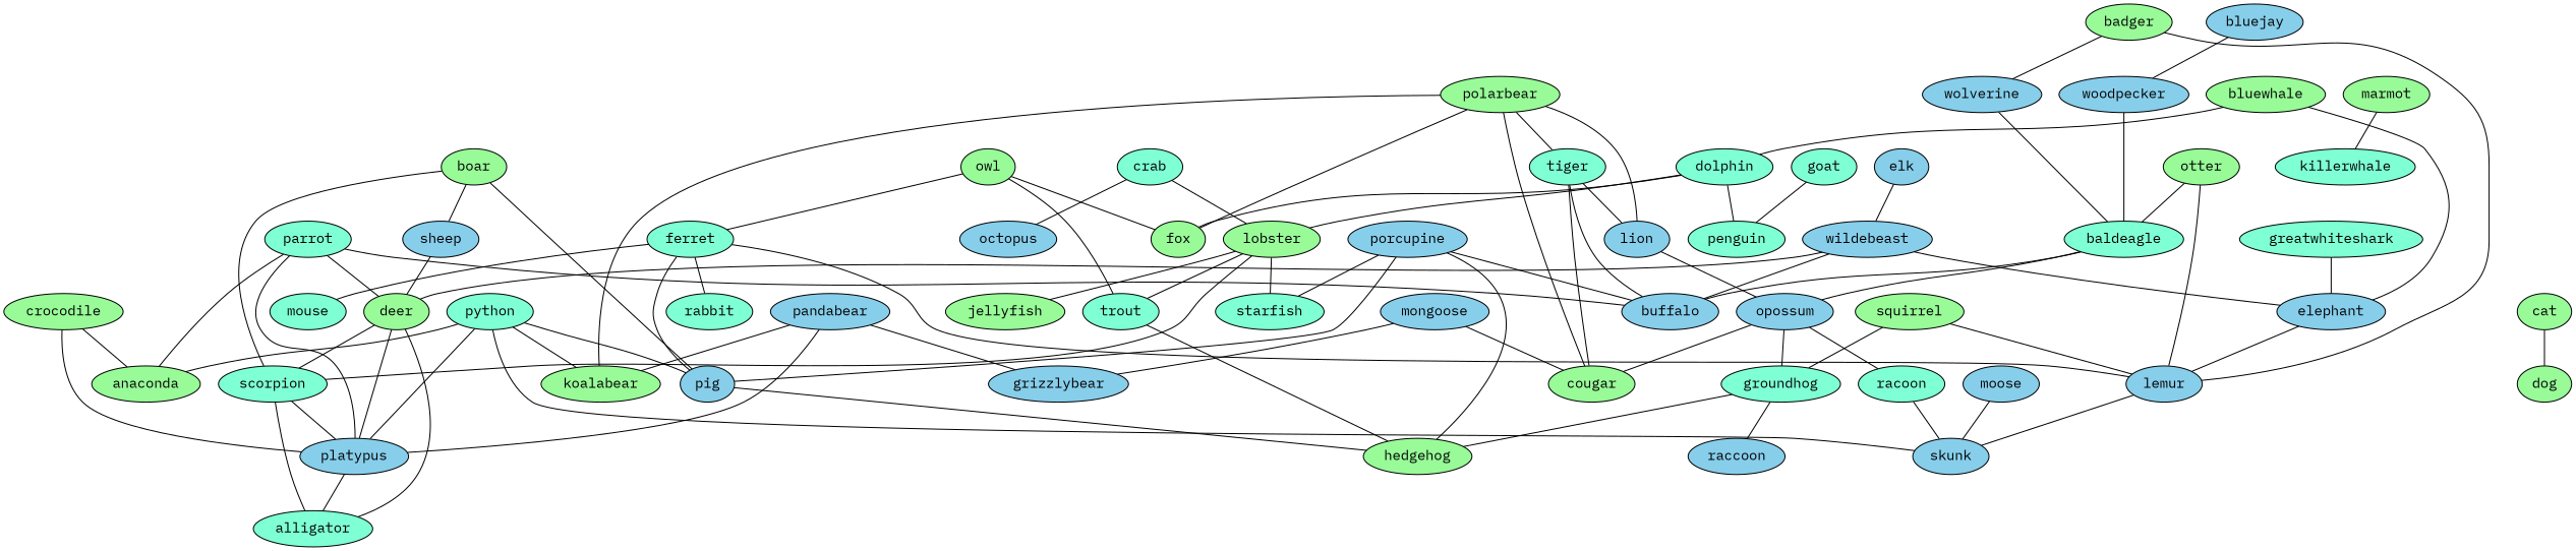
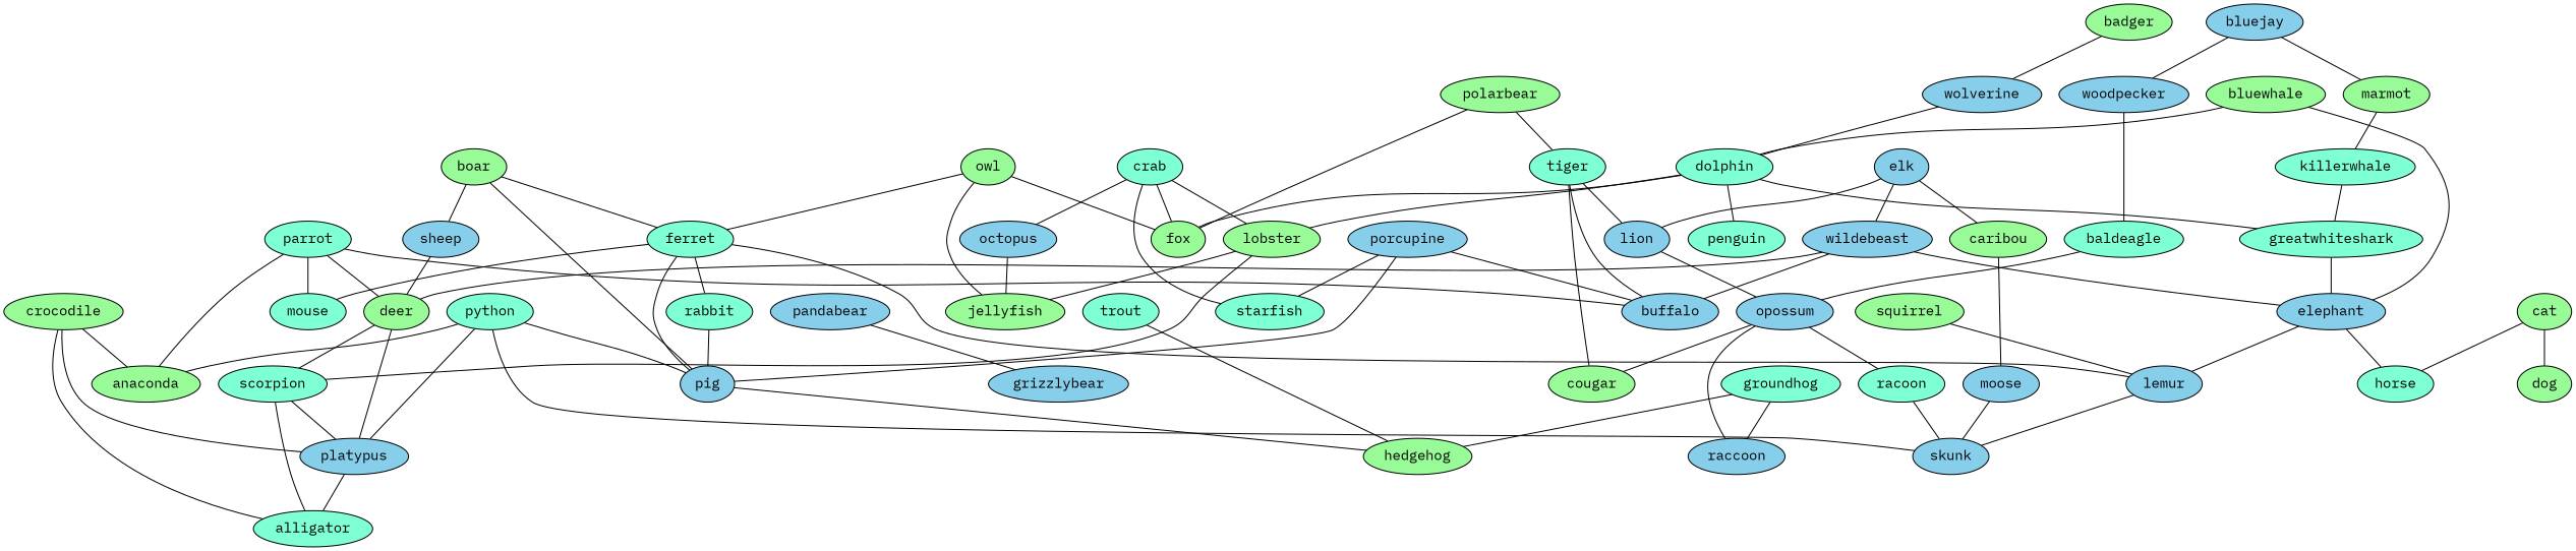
  strict graph {
    fontname="IBM Plex Mono"
    node [fillcolor=skyblue fontname="IBM Plex Mono" style=filled]
    edge [fontname="IBM Plex Mono" weight=1]
    owl [fillcolor=palegreen]
    ferret [fillcolor=aquamarine]
    fox [fillcolor=palegreen]
    trout [fillcolor=aquamarine]
    pig
    lemur
    rabbit [fillcolor=aquamarine]
    mouse [fillcolor=aquamarine]
    hedgehog [fillcolor=palegreen]
    skunk
    pandabear
    grizzlybear
-   koalabear [fillcolor=palegreen]
    platypus
    alligator [fillcolor=aquamarine]
    crocodile [fillcolor=palegreen]
    anaconda [fillcolor=palegreen]
-   mongoose
    cougar [fillcolor=palegreen]
    boar [fillcolor=palegreen]
    sheep
    deer [fillcolor=palegreen]
    scorpion [fillcolor=aquamarine]
    badger [fillcolor=palegreen]
    wolverine
    baldeagle [fillcolor=aquamarine]
    buffalo
    opossum
+   caribou [fillcolor=palegreen]
    elk
    wildebeast
    moose
    elephant
+   horse [fillcolor=aquamarine]
    crab [fillcolor=aquamarine]
    starfish [fillcolor=aquamarine]
    lobster [fillcolor=palegreen]
    octopus
    jellyfish [fillcolor=palegreen]
    polarbear [fillcolor=palegreen]
    tiger [fillcolor=aquamarine]
    lion
    raccoon
    racoon [fillcolor=aquamarine]
    porcupine
    squirrel [fillcolor=palegreen]
    groundhog [fillcolor=aquamarine]
    python [fillcolor=aquamarine]
-   otter [fillcolor=palegreen]
    parrot [fillcolor=aquamarine]
    marmot [fillcolor=palegreen]
    bluejay
    woodpecker
    killerwhale [fillcolor=aquamarine]
    greatwhiteshark [fillcolor=aquamarine]
    cat [fillcolor=palegreen]
    dog [fillcolor=palegreen]
    bluewhale [fillcolor=palegreen]
    dolphin [fillcolor=aquamarine]
    penguin [fillcolor=aquamarine]
-   goat [fillcolor=aquamarine]
    owl -- ferret
    owl -- fox
-   owl -- trout
+   owl -- jellyfish
    ferret -- pig
    ferret -- lemur
    ferret -- rabbit
    ferret -- mouse
    trout -- hedgehog
    pig -- hedgehog
    lemur -- skunk
+   rabbit -- pig
    pandabear -- grizzlybear
-   pandabear -- koalabear
-   pandabear -- platypus
    platypus -- alligator
    crocodile -- platypus
-   deer -- alligator
+   crocodile -- alligator
    crocodile -- anaconda
-   mongoose -- grizzlybear
-   mongoose -- cougar
-   boar -- scorpion
+   boar -- ferret
    boar -- pig
    boar -- sheep
    sheep -- deer
    deer -- platypus
    deer -- scorpion
    scorpion -- platypus
    scorpion -- alligator
-   badger -- lemur
    badger -- wolverine
-   wolverine -- baldeagle
-   baldeagle -- buffalo
+   wolverine -- dolphin
    baldeagle -- opossum
    opossum -- cougar
-   opossum -- groundhog
+   opossum -- raccoon
    opossum -- racoon
+   caribou -- moose
+   elk -- caribou
    elk -- wildebeast
    wildebeast -- deer
    wildebeast -- buffalo
    wildebeast -- elephant
    moose -- skunk
    elephant -- lemur
-   lobster -- starfish
+   elephant -- horse
+   crab -- fox
+   crab -- starfish
    crab -- lobster
    crab -- octopus
-   lobster -- trout
    lobster -- scorpion
    lobster -- jellyfish
+   octopus -- jellyfish
    polarbear -- fox
-   polarbear -- koalabear
-   polarbear -- cougar
    polarbear -- tiger
-   polarbear -- lion
+   elk -- lion
    tiger -- cougar
    tiger -- buffalo
    tiger -- lion
    lion -- opossum
    racoon -- skunk
    porcupine -- pig
-   porcupine -- hedgehog
    porcupine -- buffalo
    porcupine -- starfish
    squirrel -- lemur
-   squirrel -- groundhog
    groundhog -- hedgehog
    groundhog -- raccoon
    python -- pig
    python -- skunk
-   python -- koalabear
    python -- platypus
    python -- anaconda
-   otter -- lemur
-   otter -- baldeagle
-   parrot -- platypus
+   parrot -- mouse
    parrot -- anaconda
    parrot -- deer
    parrot -- buffalo
    marmot -- killerwhale
+   bluejay -- marmot
    bluejay -- woodpecker
    woodpecker -- baldeagle
+   killerwhale -- greatwhiteshark
    greatwhiteshark -- elephant
+   cat -- horse
    cat -- dog
    bluewhale -- elephant
    bluewhale -- dolphin
    dolphin -- fox
    dolphin -- lobster
+   dolphin -- greatwhiteshark
    dolphin -- penguin
-   goat -- penguin
  }
